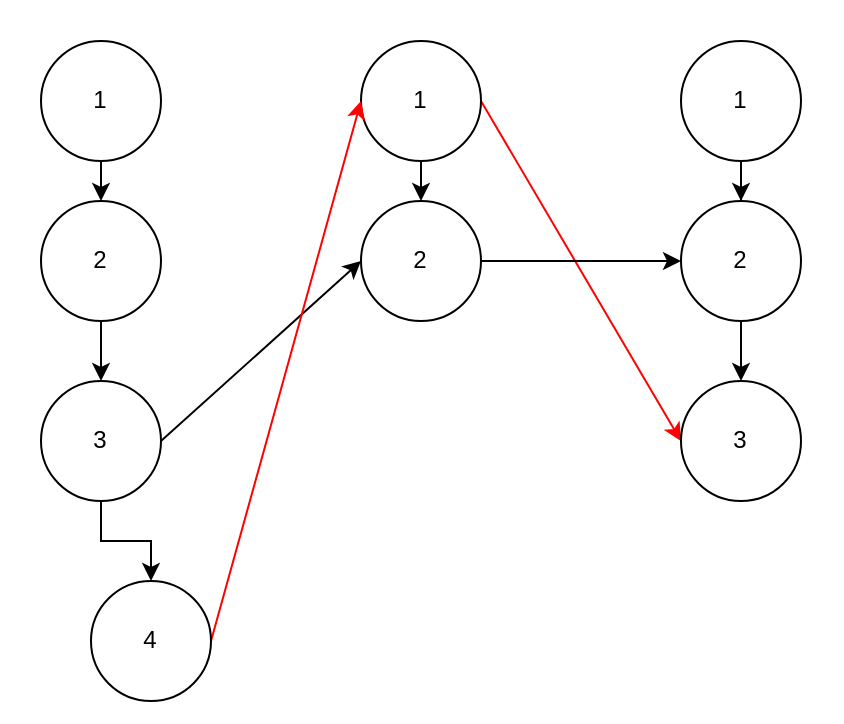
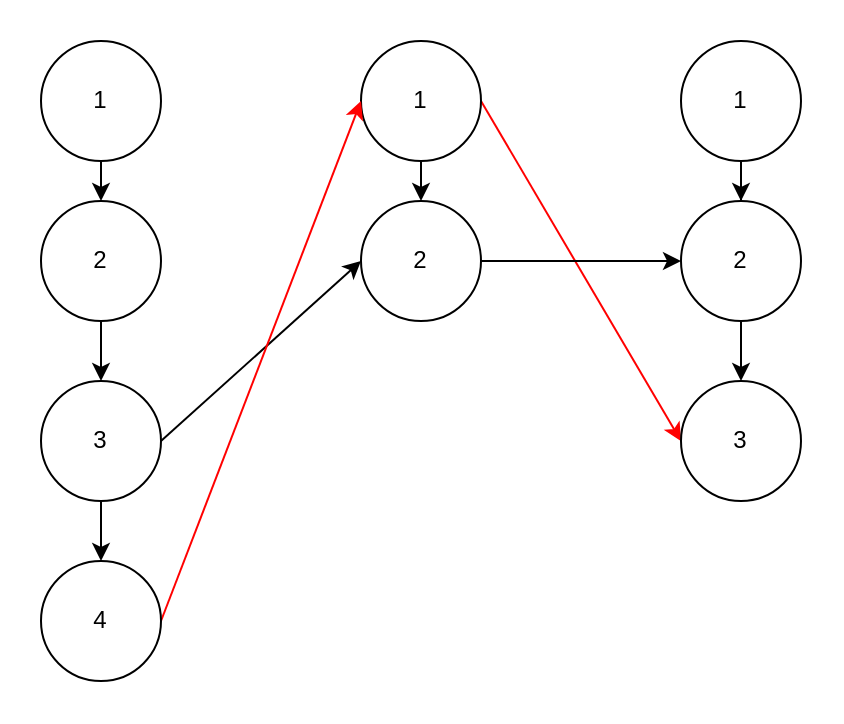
  <mxCell id="0" />
  <mxCell id="1" parent="0" />
  <mxCell id="2" style="edgeStyle=orthogonalEdgeStyle;rounded=0;orthogonalLoop=1;jettySize=auto;html=1;exitX=0.5;exitY=1;exitDx=0;exitDy=0;entryX=0.5;entryY=0;entryDx=0;entryDy=0;" edge="1" parent="1" source="3" target="5"><mxGeometry relative="1" as="geometry" /></mxCell>
  <mxCell id="3" value="1" style="ellipse;whiteSpace=wrap;html=1;aspect=fixed;" vertex="1" parent="1"><mxGeometry x="20" y="20" width="60" height="60" as="geometry" /></mxCell>
  <mxCell id="4" style="edgeStyle=orthogonalEdgeStyle;rounded=0;orthogonalLoop=1;jettySize=auto;html=1;exitX=0.5;exitY=1;exitDx=0;exitDy=0;entryX=0.5;entryY=0;entryDx=0;entryDy=0;" edge="1" parent="1" source="5" target="8"><mxGeometry relative="1" as="geometry" /></mxCell>
  <mxCell id="5" value="2" style="ellipse;whiteSpace=wrap;html=1;aspect=fixed;" vertex="1" parent="1"><mxGeometry x="20" y="100" width="60" height="60" as="geometry" /></mxCell>
  <mxCell id="6" style="edgeStyle=orthogonalEdgeStyle;rounded=0;orthogonalLoop=1;jettySize=auto;html=1;exitX=0.5;exitY=1;exitDx=0;exitDy=0;" edge="1" parent="1" source="8" target="20"><mxGeometry relative="1" as="geometry" /></mxCell>
  <mxCell id="7" style="rounded=0;orthogonalLoop=1;jettySize=auto;html=1;exitX=1;exitY=0.5;exitDx=0;exitDy=0;entryX=0;entryY=0.5;entryDx=0;entryDy=0;" edge="1" parent="1" source="8" target="13"><mxGeometry relative="1" as="geometry" /></mxCell>
  <mxCell id="8" value="3" style="ellipse;whiteSpace=wrap;html=1;aspect=fixed;" vertex="1" parent="1"><mxGeometry x="20" y="190" width="60" height="60" as="geometry" /></mxCell>
  <mxCell id="9" style="edgeStyle=orthogonalEdgeStyle;rounded=0;orthogonalLoop=1;jettySize=auto;html=1;exitX=0.5;exitY=1;exitDx=0;exitDy=0;entryX=0.5;entryY=0;entryDx=0;entryDy=0;" edge="1" parent="1" source="11" target="13"><mxGeometry relative="1" as="geometry" /></mxCell>
  <mxCell id="10" style="rounded=0;orthogonalLoop=1;jettySize=auto;html=1;exitX=1;exitY=0.5;exitDx=0;exitDy=0;entryX=0;entryY=0.5;entryDx=0;entryDy=0;strokeColor=#FF0000;" edge="1" parent="1" source="11" target="18"><mxGeometry relative="1" as="geometry" /></mxCell>
  <mxCell id="11" value="1" style="ellipse;whiteSpace=wrap;html=1;aspect=fixed;" vertex="1" parent="1"><mxGeometry x="180" y="20" width="60" height="60" as="geometry" /></mxCell>
  <mxCell id="12" style="edgeStyle=orthogonalEdgeStyle;rounded=0;orthogonalLoop=1;jettySize=auto;html=1;exitX=1;exitY=0.5;exitDx=0;exitDy=0;" edge="1" parent="1" source="13" target="17"><mxGeometry relative="1" as="geometry" /></mxCell>
  <mxCell id="13" value="2" style="ellipse;whiteSpace=wrap;html=1;aspect=fixed;" vertex="1" parent="1"><mxGeometry x="180" y="100" width="60" height="60" as="geometry" /></mxCell>
  <mxCell id="14" style="edgeStyle=orthogonalEdgeStyle;rounded=0;orthogonalLoop=1;jettySize=auto;html=1;exitX=0.5;exitY=1;exitDx=0;exitDy=0;" edge="1" parent="1" source="15" target="17"><mxGeometry relative="1" as="geometry" /></mxCell>
  <mxCell id="15" value="1" style="ellipse;whiteSpace=wrap;html=1;aspect=fixed;" vertex="1" parent="1"><mxGeometry x="340" y="20" width="60" height="60" as="geometry" /></mxCell>
  <mxCell id="16" style="edgeStyle=orthogonalEdgeStyle;rounded=0;orthogonalLoop=1;jettySize=auto;html=1;exitX=0.5;exitY=1;exitDx=0;exitDy=0;entryX=0.5;entryY=0;entryDx=0;entryDy=0;" edge="1" parent="1" source="17" target="18"><mxGeometry relative="1" as="geometry" /></mxCell>
  <mxCell id="17" value="2" style="ellipse;whiteSpace=wrap;html=1;aspect=fixed;" vertex="1" parent="1"><mxGeometry x="340" y="100" width="60" height="60" as="geometry" /></mxCell>
  <mxCell id="18" value="3" style="ellipse;whiteSpace=wrap;html=1;aspect=fixed;" vertex="1" parent="1"><mxGeometry x="340" y="190" width="60" height="60" as="geometry" /></mxCell>
  <mxCell id="19" style="rounded=0;orthogonalLoop=1;jettySize=auto;html=1;exitX=1;exitY=0.5;exitDx=0;exitDy=0;entryX=0;entryY=0.5;entryDx=0;entryDy=0;strokeColor=#FF0000;" edge="1" parent="1" source="20" target="11"><mxGeometry relative="1" as="geometry" /></mxCell>
- <mxCell id="20" value="4" style="ellipse;whiteSpace=wrap;html=1;aspect=fixed;" vertex="1" parent="1"><mxGeometry x="45" y="290" width="60" height="60" as="geometry" /></mxCell>
+ <mxCell id="20" value="4" style="ellipse;whiteSpace=wrap;html=1;aspect=fixed;" vertex="1" parent="1"><mxGeometry x="20" y="280" width="60" height="60" as="geometry" /></mxCell>
